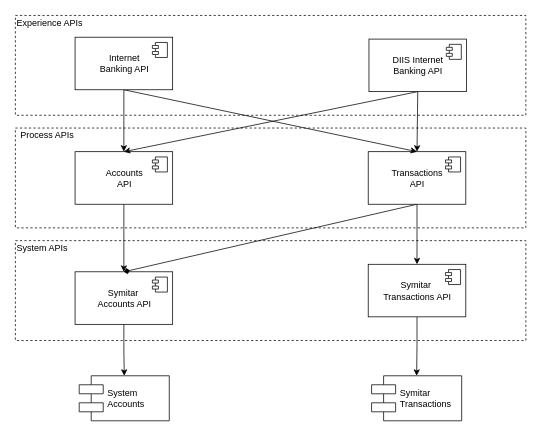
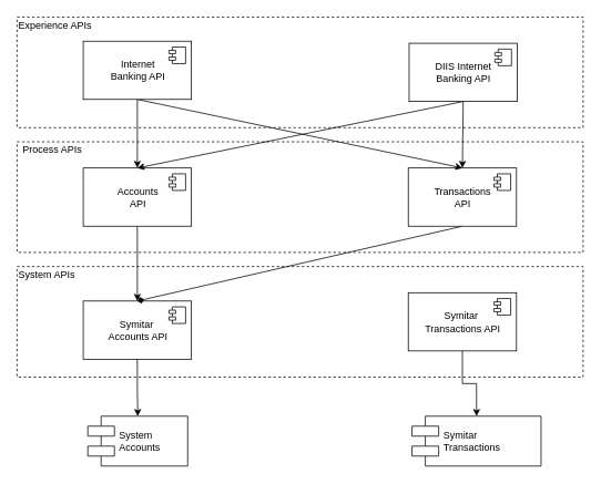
  <mxCell id="0" />
  <mxCell id="1" parent="0" />
  <mxCell id="2" value="System &#10;Accounts" style="shape=component;align=left;spacingLeft=36;" vertex="1" parent="1"><mxGeometry x="105" y="500" width="120" height="60" as="geometry" /></mxCell>
- <mxCell id="3" value="Symitar &#10;Transactions" style="shape=component;align=left;spacingLeft=36;" vertex="1" parent="1"><mxGeometry x="494.5" y="500" width="120" height="60" as="geometry" /></mxCell>
+ <mxCell id="3" value="Symitar &#10;Transactions" style="shape=component;align=left;spacingLeft=36;" vertex="1" parent="1"><mxGeometry x="494.5" y="500" width="155" height="60" as="geometry" /></mxCell>
  <mxCell id="4" style="edgeStyle=orthogonalEdgeStyle;rounded=0;orthogonalLoop=1;jettySize=auto;html=1;exitX=0.5;exitY=1;exitDx=0;exitDy=0;entryX=0.5;entryY=0;entryDx=0;entryDy=0;" edge="1" parent="1" source="5" target="2"><mxGeometry relative="1" as="geometry" /></mxCell>
  <mxCell id="5" value="Symitar&amp;nbsp;&lt;br&gt;Accounts API" style="html=1;" vertex="1" parent="1"><mxGeometry x="99.5" y="361.5" width="130" height="70" as="geometry" /></mxCell>
  <mxCell id="6" value="" style="shape=component;jettyWidth=8;jettyHeight=4;" vertex="1" parent="5"><mxGeometry x="1" width="20" height="20" relative="1" as="geometry"><mxPoint x="-27" y="7" as="offset" /></mxGeometry></mxCell>
  <mxCell id="7" style="edgeStyle=orthogonalEdgeStyle;rounded=0;orthogonalLoop=1;jettySize=auto;html=1;exitX=0.5;exitY=1;exitDx=0;exitDy=0;entryX=0.5;entryY=0;entryDx=0;entryDy=0;" edge="1" parent="1" source="8" target="3"><mxGeometry relative="1" as="geometry" /></mxCell>
  <mxCell id="8" value="Symitar&amp;nbsp;&lt;br&gt;Transactions API" style="html=1;" vertex="1" parent="1"><mxGeometry x="490" y="351.5" width="130" height="70" as="geometry" /></mxCell>
  <mxCell id="9" value="" style="shape=component;jettyWidth=8;jettyHeight=4;" vertex="1" parent="8"><mxGeometry x="1" width="20" height="20" relative="1" as="geometry"><mxPoint x="-27" y="7" as="offset" /></mxGeometry></mxCell>
  <mxCell id="10" style="edgeStyle=orthogonalEdgeStyle;rounded=0;orthogonalLoop=1;jettySize=auto;html=1;exitX=0.5;exitY=1;exitDx=0;exitDy=0;entryX=0.5;entryY=0;entryDx=0;entryDy=0;" edge="1" parent="1" source="11" target="5"><mxGeometry relative="1" as="geometry" /></mxCell>
  <mxCell id="11" value="Accounts&lt;br&gt;API" style="html=1;" vertex="1" parent="1"><mxGeometry x="99.5" y="201.5" width="130" height="70" as="geometry" /></mxCell>
  <mxCell id="12" value="" style="shape=component;jettyWidth=8;jettyHeight=4;" vertex="1" parent="11"><mxGeometry x="1" width="20" height="20" relative="1" as="geometry"><mxPoint x="-27" y="7" as="offset" /></mxGeometry></mxCell>
- <mxCell id="13" style="edgeStyle=orthogonalEdgeStyle;rounded=0;orthogonalLoop=1;jettySize=auto;html=1;exitX=0.5;exitY=1;exitDx=0;exitDy=0;entryX=0.5;entryY=0;entryDx=0;entryDy=0;" edge="1" parent="1" source="15" target="8"><mxGeometry relative="1" as="geometry" /></mxCell>
  <mxCell id="14" style="edgeStyle=none;rounded=0;orthogonalLoop=1;jettySize=auto;html=1;exitX=0.5;exitY=1;exitDx=0;exitDy=0;entryX=0.5;entryY=0;entryDx=0;entryDy=0;endArrow=diamond;" edge="1" parent="1" source="15" target="5"><mxGeometry relative="1" as="geometry" /></mxCell>
  <mxCell id="15" value="Transactions&lt;br&gt;API" style="html=1;" vertex="1" parent="1"><mxGeometry x="490" y="201.5" width="130" height="70" as="geometry" /></mxCell>
  <mxCell id="16" value="" style="shape=component;jettyWidth=8;jettyHeight=4;" vertex="1" parent="15"><mxGeometry x="1" width="20" height="20" relative="1" as="geometry"><mxPoint x="-27" y="7" as="offset" /></mxGeometry></mxCell>
  <mxCell id="17" style="edgeStyle=orthogonalEdgeStyle;rounded=0;orthogonalLoop=1;jettySize=auto;html=1;exitX=0.5;exitY=1;exitDx=0;exitDy=0;entryX=0.5;entryY=0;entryDx=0;entryDy=0;" edge="1" parent="1" source="19" target="11"><mxGeometry relative="1" as="geometry" /></mxCell>
  <mxCell id="18" style="edgeStyle=none;rounded=0;orthogonalLoop=1;jettySize=auto;html=1;exitX=0.5;exitY=1;exitDx=0;exitDy=0;entryX=0.5;entryY=0;entryDx=0;entryDy=0;" edge="1" parent="1" source="19" target="15"><mxGeometry relative="1" as="geometry" /></mxCell>
  <mxCell id="19" value="Internet&lt;br&gt;Banking API" style="html=1;" vertex="1" parent="1"><mxGeometry x="99.5" y="49" width="130" height="70" as="geometry" /></mxCell>
  <mxCell id="20" value="" style="shape=component;jettyWidth=8;jettyHeight=4;" vertex="1" parent="19"><mxGeometry x="1" width="20" height="20" relative="1" as="geometry"><mxPoint x="-27" y="7" as="offset" /></mxGeometry></mxCell>
  <mxCell id="21" style="edgeStyle=none;rounded=0;orthogonalLoop=1;jettySize=auto;html=1;exitX=0.5;exitY=1;exitDx=0;exitDy=0;entryX=0.5;entryY=0;entryDx=0;entryDy=0;" edge="1" parent="1" source="23" target="15"><mxGeometry relative="1" as="geometry" /></mxCell>
  <mxCell id="22" style="edgeStyle=none;rounded=0;orthogonalLoop=1;jettySize=auto;html=1;exitX=0.5;exitY=1;exitDx=0;exitDy=0;entryX=0.5;entryY=0;entryDx=0;entryDy=0;" edge="1" parent="1" source="23" target="11"><mxGeometry relative="1" as="geometry" /></mxCell>
  <mxCell id="23" value="DIIS Internet &lt;br&gt;Banking API" style="html=1;" vertex="1" parent="1"><mxGeometry x="491" y="51.5" width="130" height="70" as="geometry" /></mxCell>
  <mxCell id="24" value="" style="shape=component;jettyWidth=8;jettyHeight=4;" vertex="1" parent="23"><mxGeometry x="1" width="20" height="20" relative="1" as="geometry"><mxPoint x="-27" y="7" as="offset" /></mxGeometry></mxCell>
  <mxCell id="25" value="" style="rounded=0;whiteSpace=wrap;html=1;dashed=1;fillColor=none;" vertex="1" parent="1"><mxGeometry x="20" y="20" width="680" height="133" as="geometry" /></mxCell>
  <mxCell id="26" value="" style="rounded=0;whiteSpace=wrap;html=1;dashed=1;fillColor=none;" vertex="1" parent="1"><mxGeometry x="20" y="170" width="680" height="133" as="geometry" /></mxCell>
  <mxCell id="27" value="" style="rounded=0;whiteSpace=wrap;html=1;dashed=1;fillColor=none;" vertex="1" parent="1"><mxGeometry x="20" y="320" width="680" height="133" as="geometry" /></mxCell>
  <mxCell id="28" value="Experience APIs" style="text;html=1;resizable=0;autosize=1;align=left;verticalAlign=middle;points=[];fillColor=none;strokeColor=none;rounded=0;dashed=1;" vertex="1" parent="1"><mxGeometry x="20" y="20" width="100" height="20" as="geometry" /></mxCell>
  <mxCell id="29" value="Process APIs" style="text;html=1;resizable=0;autosize=1;align=left;verticalAlign=middle;points=[];fillColor=none;strokeColor=none;rounded=0;dashed=1;" vertex="1" parent="1"><mxGeometry x="25" y="170" width="90" height="20" as="geometry" /></mxCell>
  <mxCell id="30" value="System APIs" style="text;html=1;resizable=0;autosize=1;align=left;verticalAlign=middle;points=[];fillColor=none;strokeColor=none;rounded=0;dashed=1;" vertex="1" parent="1"><mxGeometry x="20" y="320" width="80" height="20" as="geometry" /></mxCell>
